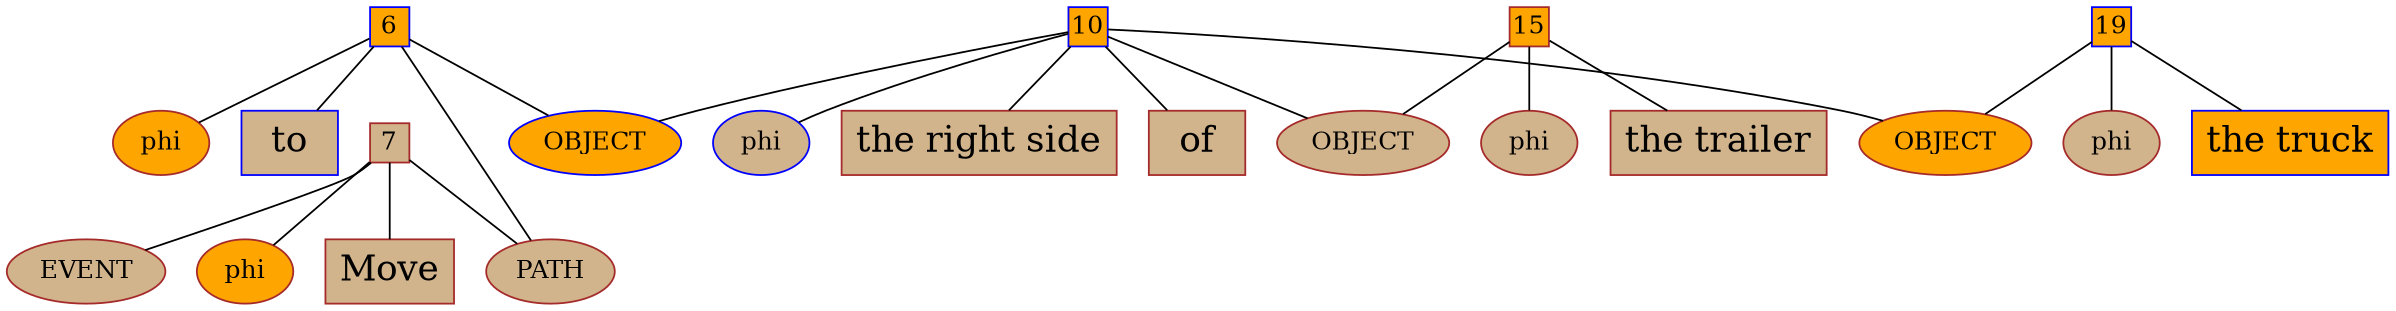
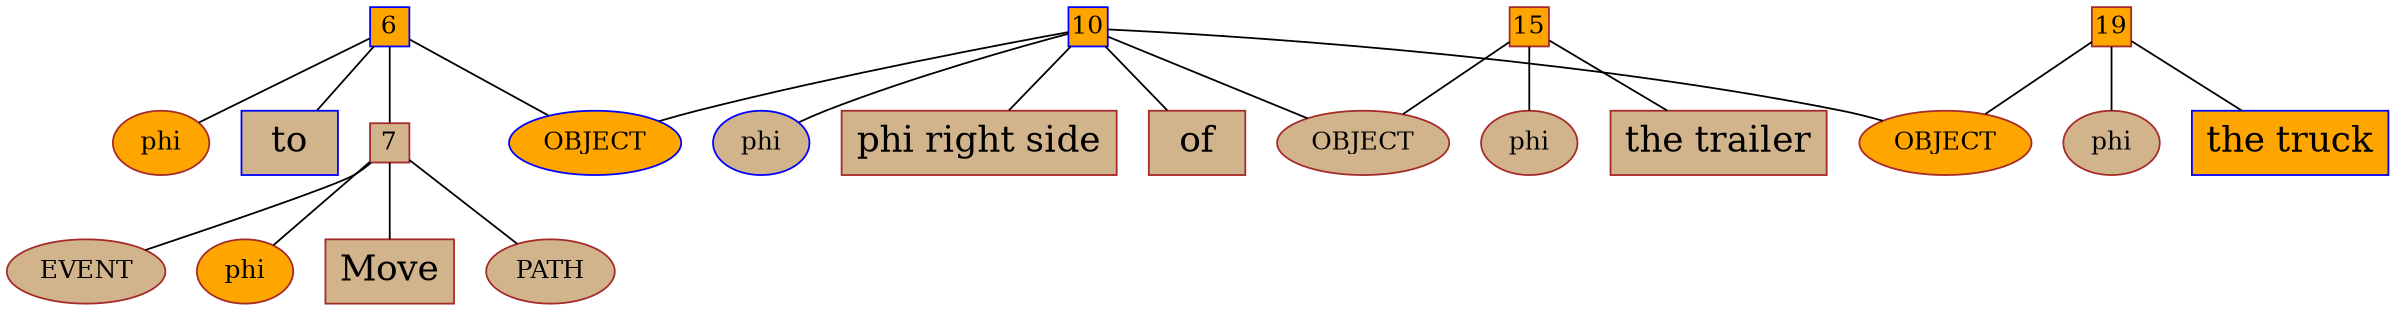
  graph {
    fontname="DejaVu Serif"
    node [color=brown fillcolor=tan fontname="DejaVu Serif" style=filled shape=box]
    edge [fontname="DejaVu Serif"]
    n1 [label=EVENT shape=""]
    n2 [fillcolor=orange label=phi shape=""]
    n3 [fontsize=20 label=Move]
    n4 [label=PATH shape=""]
    n5 [fillcolor=orange label=phi shape=""]
    n6 [color=blue fontsize=20 label=to]
    n7 [color=blue fillcolor=orange label=OBJECT shape=""]
    n8 [color=blue label=phi shape=""]
-   n9 [fontsize=20 label="the right side"]
+   n9 [fontsize=20 label="phi right side"]
    n10 [fontsize=20 label=of]
    n11 [label=OBJECT shape=""]
    n12 [label=phi shape=""]
    n13 [fontsize=20 label="the trailer"]
    n14 [fillcolor=orange label=OBJECT shape=""]
    n15 [label=phi shape=""]
    n16 [color=blue fillcolor=orange fontsize=20 label="the truck"]
    n17 [fixedsize=true height=0.3 label=7 width=0.3]
    6 [color=blue fillcolor=orange fixedsize=true height=0.3 width=0.3]
    10 [color=blue fillcolor=orange fixedsize=true height=0.3 width=0.3]
    15 [fillcolor=orange fixedsize=true height=0.3 width=0.3]
-   19 [color=blue fillcolor=orange fixedsize=true height=0.3 width=0.3]
+   19 [fillcolor=orange fixedsize=true height=0.3 width=0.3]
    n17 -- n1
    n17 -- n2
    n17 -- n3
    n17 -- n4
-   6 -- n4
+   6 -- n17
    6 -- n5
    6 -- n6
    6 -- n7
    10 -- n7
    10 -- n8
    10 -- n9
    10 -- n10
    10 -- n11
    10 -- n14
    15 -- n11
    15 -- n12
    15 -- n13
    19 -- n14
    19 -- n15
    19 -- n16
  }
